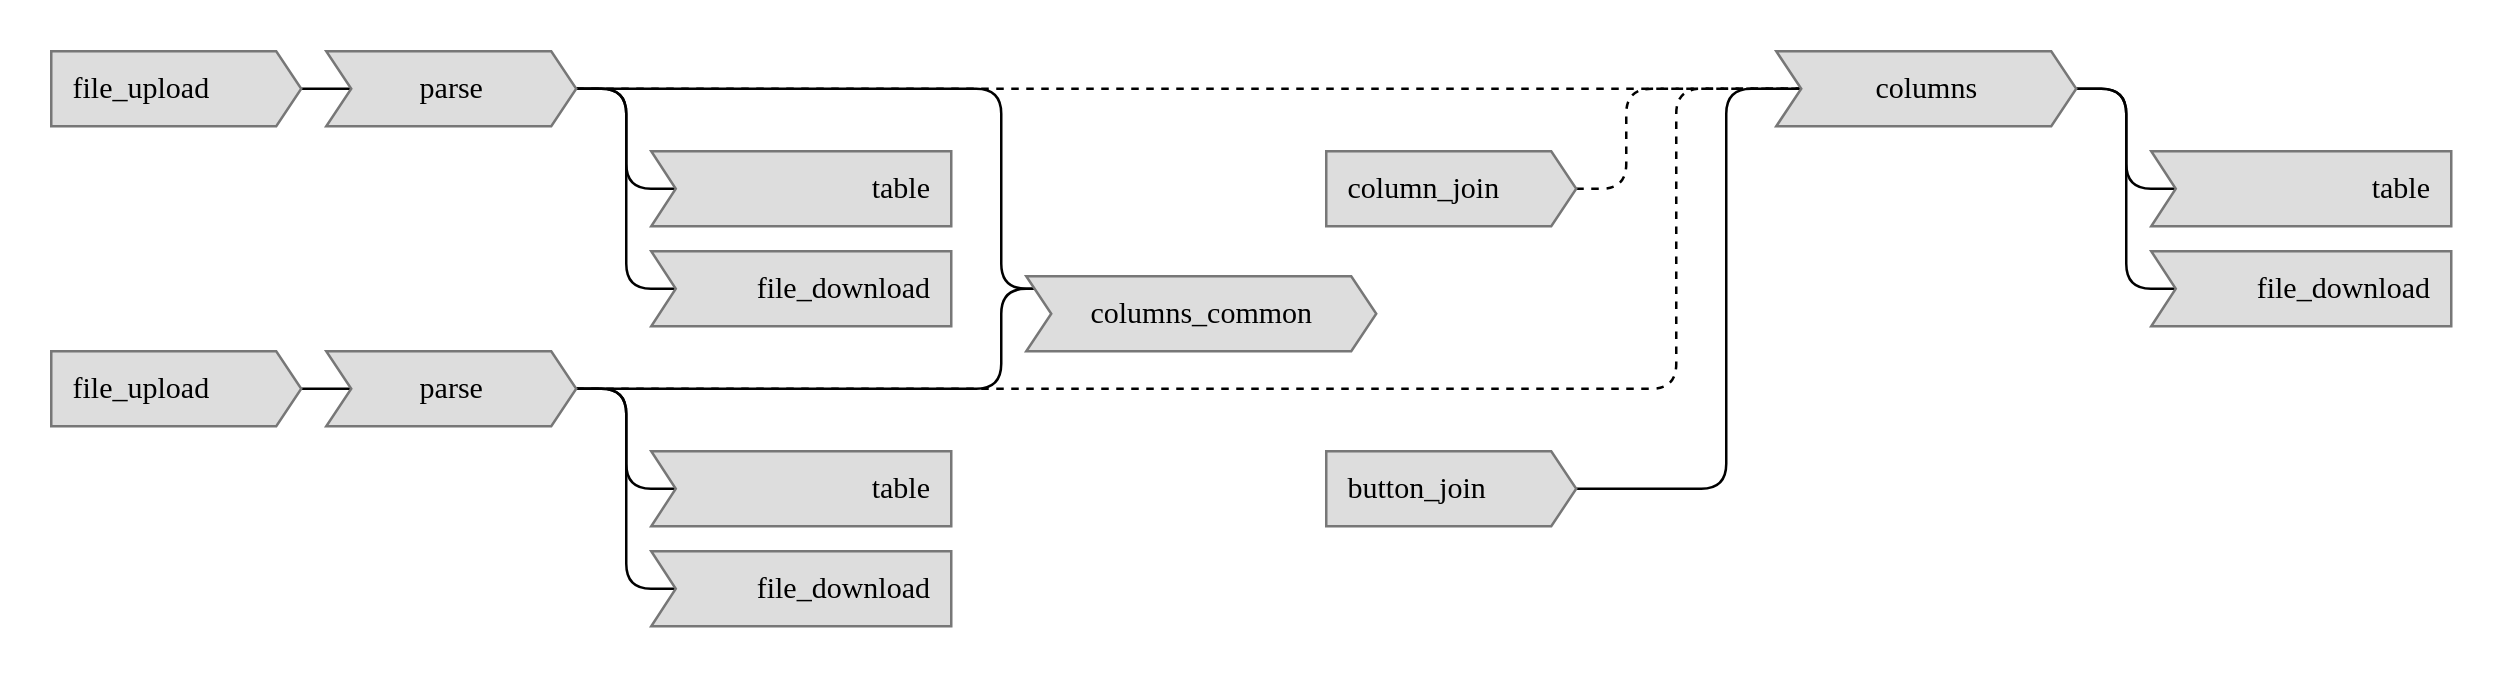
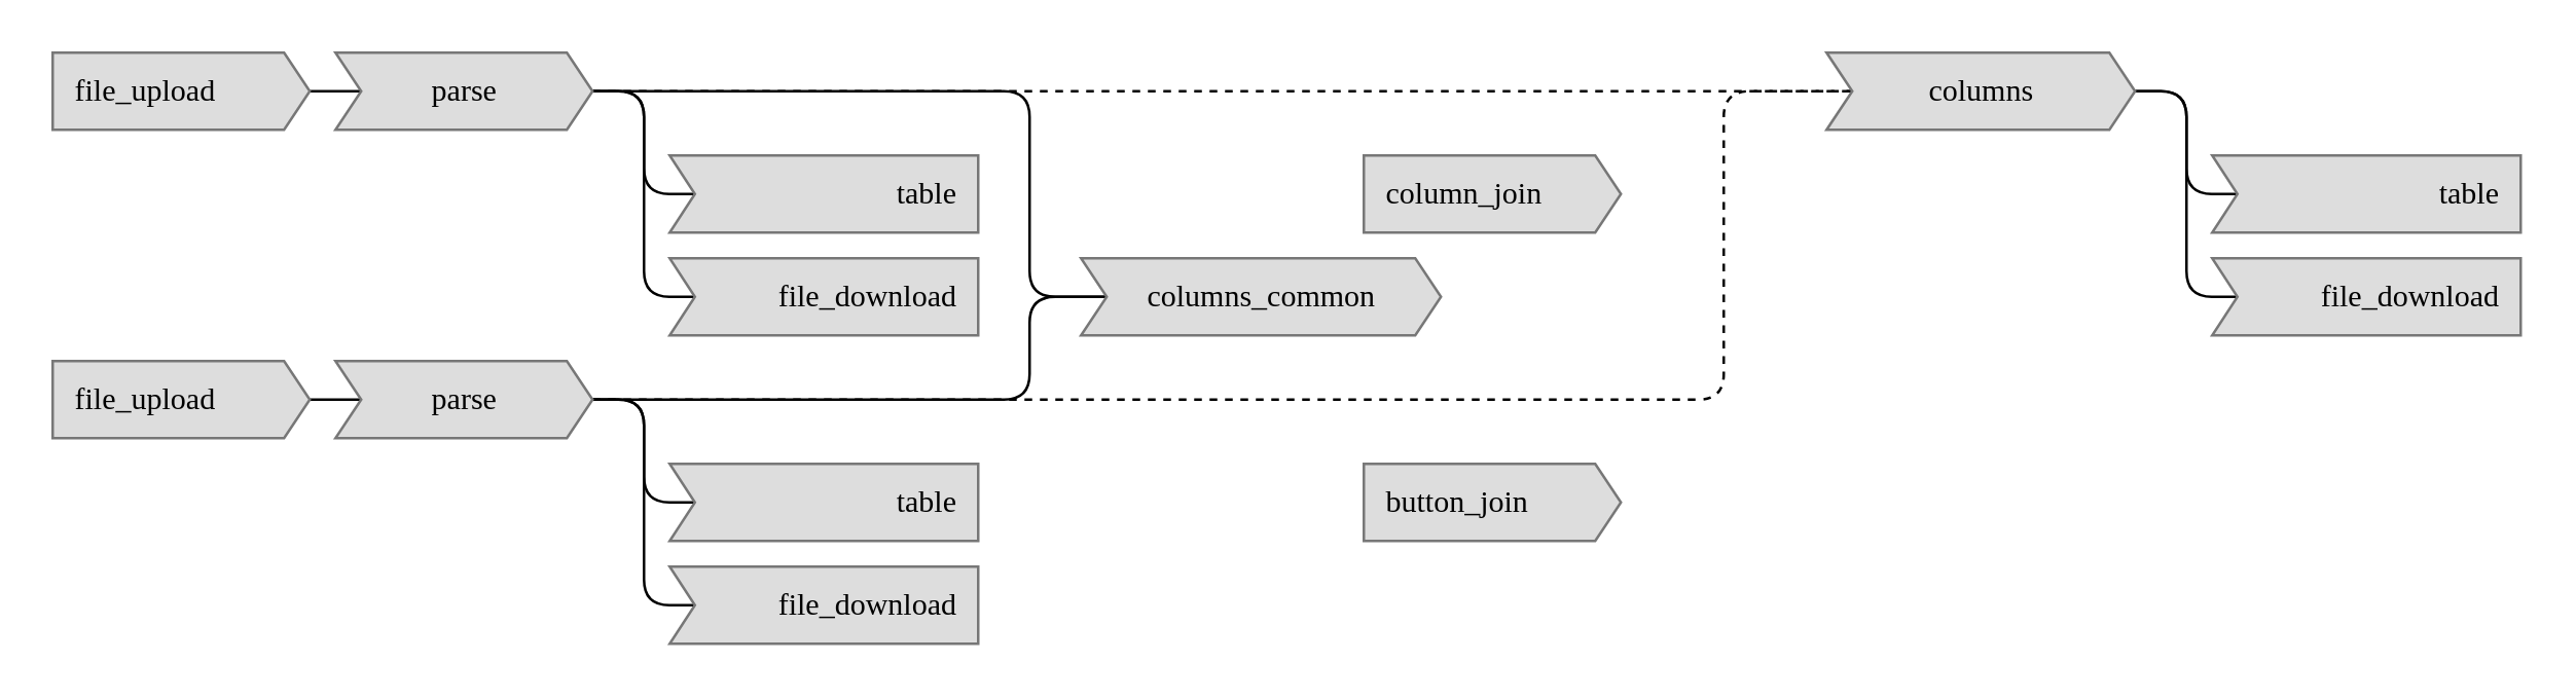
  <mxCell id="0" />
  <mxCell id="1" parent="0" />
  <mxCell id="2" style="edgeStyle=orthogonalEdgeStyle;orthogonalLoop=1;jettySize=auto;html=1;exitX=1;exitY=0.5;exitDx=0;exitDy=0;exitPerimeter=0;entryX=0;entryY=0.5;entryDx=9.81;entryDy=0;entryPerimeter=0;fontFamily=Roboto Mono;fontSource=https%3A%2F%2Ffonts.googleapis.com%2Fcss%3Ffamily%3DRoboto%2BMono;endArrow=none;endFill=0;spacingLeft=7;spacingRight=7;" edge="1" parent="1" source="26" target="7"><mxGeometry relative="1" as="geometry"><mxPoint x="240" y="35" as="sourcePoint" /><Array as="points"><mxPoint x="250" y="35" /><mxPoint x="250" y="75" /></Array></mxGeometry></mxCell>
  <mxCell id="3" style="edgeStyle=orthogonalEdgeStyle;rounded=1;orthogonalLoop=1;jettySize=auto;html=1;exitX=1;exitY=0.5;exitDx=0;exitDy=0;exitPerimeter=0;entryX=0;entryY=0.5;entryDx=9.81;entryDy=0;entryPerimeter=0;fontFamily=Roboto Mono;fontSource=https%3A%2F%2Ffonts.googleapis.com%2Fcss%3Ffamily%3DRoboto%2BMono;endArrow=none;endFill=0;spacingLeft=7;spacingRight=7;" edge="1" parent="1" source="26" target="6"><mxGeometry relative="1" as="geometry"><mxPoint x="240" y="35" as="sourcePoint" /><Array as="points"><mxPoint x="250" y="35" /><mxPoint x="250" y="115" /></Array></mxGeometry></mxCell>
  <mxCell id="4" style="edgeStyle=orthogonalEdgeStyle;rounded=1;orthogonalLoop=1;jettySize=auto;html=1;exitX=1;exitY=0.5;exitDx=0;exitDy=0;exitPerimeter=0;entryX=0;entryY=0.5;entryDx=10;entryDy=0;entryPerimeter=0;fontFamily=Roboto Mono;fontSource=https%3A%2F%2Ffonts.googleapis.com%2Fcss%3Ffamily%3DRoboto%2BMono;endArrow=none;endFill=0;" edge="1" parent="1" source="26" target="14"><mxGeometry relative="1" as="geometry"><mxPoint x="250" y="35" as="sourcePoint" /><Array as="points"><mxPoint x="400" y="35" /><mxPoint x="400" y="115" /></Array></mxGeometry></mxCell>
  <mxCell id="5" style="edgeStyle=orthogonalEdgeStyle;rounded=1;orthogonalLoop=1;jettySize=auto;html=1;exitX=1;exitY=0.5;exitDx=0;exitDy=0;exitPerimeter=0;fontFamily=Roboto Mono;fontSource=https%3A%2F%2Ffonts.googleapis.com%2Fcss%3Ffamily%3DRoboto%2BMono;endArrow=none;endFill=0;dashed=1;entryX=0;entryY=0.5;entryDx=10;entryDy=0;entryPerimeter=0;" edge="1" parent="1" source="26" target="21"><mxGeometry relative="1" as="geometry"><mxPoint x="590" y="35.333" as="targetPoint" /><mxPoint x="250" y="35" as="sourcePoint" /></mxGeometry></mxCell>
  <mxCell id="6" value="file_download" style="html=1;shadow=0;dashed=0;align=right;verticalAlign=middle;shape=mxgraph.arrows2.arrow;dy=0;dx=0;notch=9.81;fontFamily=Roboto Mono;fontSource=https%3A%2F%2Ffonts.googleapis.com%2Fcss%3Ffamily%3DRoboto%2BMono;strokeColor=#777777;fillColor=#dddddd;rounded=1;spacingRight=7;spacingLeft=7;" vertex="1" parent="1"><mxGeometry x="260" y="100" width="120" height="30" as="geometry" /></mxCell>
  <mxCell id="7" value="table" style="html=1;shadow=0;dashed=0;align=right;verticalAlign=middle;shape=mxgraph.arrows2.arrow;dy=0;dx=0;notch=9.81;fontFamily=Roboto Mono;fontSource=https%3A%2F%2Ffonts.googleapis.com%2Fcss%3Ffamily%3DRoboto%2BMono;strokeColor=#777777;fillColor=#dddddd;rounded=1;spacingBottom=0;spacingRight=7;spacingLeft=7;" vertex="1" parent="1"><mxGeometry x="260" y="60" width="120" height="30" as="geometry" /></mxCell>
  <mxCell id="8" style="edgeStyle=orthogonalEdgeStyle;orthogonalLoop=1;jettySize=auto;html=1;exitX=1;exitY=0.5;exitDx=0;exitDy=0;exitPerimeter=0;entryX=0;entryY=0.5;entryDx=9.81;entryDy=0;entryPerimeter=0;fontFamily=Roboto Mono;fontSource=https%3A%2F%2Ffonts.googleapis.com%2Fcss%3Ffamily%3DRoboto%2BMono;endArrow=none;endFill=0;spacingLeft=7;spacingRight=7;" edge="1" parent="1" source="29" target="13"><mxGeometry relative="1" as="geometry"><Array as="points"><mxPoint x="250" y="155" /><mxPoint x="250" y="195" /></Array><mxPoint x="240" y="155" as="sourcePoint" /></mxGeometry></mxCell>
  <mxCell id="9" style="edgeStyle=orthogonalEdgeStyle;rounded=1;orthogonalLoop=1;jettySize=auto;html=1;exitX=1;exitY=0.5;exitDx=0;exitDy=0;exitPerimeter=0;entryX=0;entryY=0.5;entryDx=9.81;entryDy=0;entryPerimeter=0;fontFamily=Roboto Mono;fontSource=https%3A%2F%2Ffonts.googleapis.com%2Fcss%3Ffamily%3DRoboto%2BMono;endArrow=none;endFill=0;spacingLeft=7;spacingRight=7;" edge="1" parent="1" source="29" target="12"><mxGeometry relative="1" as="geometry"><Array as="points"><mxPoint x="250" y="155" /><mxPoint x="250" y="235" /></Array><mxPoint x="240" y="155" as="sourcePoint" /></mxGeometry></mxCell>
  <mxCell id="10" style="edgeStyle=orthogonalEdgeStyle;rounded=1;orthogonalLoop=1;jettySize=auto;html=1;exitX=1;exitY=0.5;exitDx=0;exitDy=0;exitPerimeter=0;entryX=0;entryY=0.5;entryDx=10;entryDy=0;entryPerimeter=0;fontFamily=Roboto Mono;fontSource=https%3A%2F%2Ffonts.googleapis.com%2Fcss%3Ffamily%3DRoboto%2BMono;endArrow=none;endFill=0;" edge="1" parent="1" source="29" target="14"><mxGeometry relative="1" as="geometry"><mxPoint x="250" y="155" as="sourcePoint" /><Array as="points"><mxPoint x="400" y="155" /><mxPoint x="400" y="115" /></Array></mxGeometry></mxCell>
  <mxCell id="11" style="edgeStyle=orthogonalEdgeStyle;rounded=1;orthogonalLoop=1;jettySize=auto;html=1;exitX=1;exitY=0.5;exitDx=0;exitDy=0;exitPerimeter=0;entryX=0;entryY=0.5;entryDx=10;entryDy=0;entryPerimeter=0;fontFamily=Roboto Mono;fontSource=https%3A%2F%2Ffonts.googleapis.com%2Fcss%3Ffamily%3DRoboto%2BMono;endArrow=none;endFill=0;dashed=1;" edge="1" parent="1" source="29" target="21"><mxGeometry relative="1" as="geometry"><mxPoint x="250" y="155" as="sourcePoint" /><Array as="points"><mxPoint x="670" y="155" /><mxPoint x="670" y="35" /></Array></mxGeometry></mxCell>
  <mxCell id="12" value="file_download" style="html=1;shadow=0;dashed=0;align=right;verticalAlign=middle;shape=mxgraph.arrows2.arrow;dy=0;dx=0;notch=9.81;fontFamily=Roboto Mono;fontSource=https%3A%2F%2Ffonts.googleapis.com%2Fcss%3Ffamily%3DRoboto%2BMono;strokeColor=#777777;fillColor=#dddddd;rounded=1;spacingRight=7;spacingLeft=7;" vertex="1" parent="1"><mxGeometry x="260" y="220" width="120" height="30" as="geometry" /></mxCell>
  <mxCell id="13" value="table" style="html=1;shadow=0;dashed=0;align=right;verticalAlign=middle;shape=mxgraph.arrows2.arrow;dy=0;dx=0;notch=9.81;fontFamily=Roboto Mono;fontSource=https%3A%2F%2Ffonts.googleapis.com%2Fcss%3Ffamily%3DRoboto%2BMono;strokeColor=#777777;fillColor=#dddddd;rounded=1;spacingRight=7;spacingLeft=7;" vertex="1" parent="1"><mxGeometry x="260" y="180" width="120" height="30" as="geometry" /></mxCell>
- <mxCell id="14" value="&lt;font face=&quot;Roboto Mono&quot; data-font-src=&quot;https://fonts.googleapis.com/css?family=Roboto+Mono&quot;&gt;columns_common&lt;/font&gt;" style="html=1;shadow=0;dashed=0;align=center;verticalAlign=middle;shape=mxgraph.arrows2.arrow;dy=0;dx=10;notch=10;strokeColor=#777777;fillColor=#dddddd;rounded=1;spacingLeft=7;spacingRight=7;" vertex="1" parent="1"><mxGeometry x="410" y="110" width="140" height="30" as="geometry" /></mxCell>
- <mxCell id="15" style="edgeStyle=orthogonalEdgeStyle;rounded=1;orthogonalLoop=1;jettySize=auto;html=1;exitX=1;exitY=0.5;exitDx=0;exitDy=0;exitPerimeter=0;entryX=0;entryY=0.5;entryDx=10;entryDy=0;entryPerimeter=0;dashed=1;fontFamily=Roboto Mono;fontSource=https%3A%2F%2Ffonts.googleapis.com%2Fcss%3Ffamily%3DRoboto%2BMono;endArrow=none;endFill=0;" edge="1" parent="1" source="16" target="21"><mxGeometry relative="1" as="geometry"><Array as="points"><mxPoint x="650" y="75" /><mxPoint x="650" y="35" /></Array></mxGeometry></mxCell>
+ <mxCell id="14" value="&lt;font face=&quot;Roboto Mono&quot; data-font-src=&quot;https://fonts.googleapis.com/css?family=Roboto+Mono&quot;&gt;columns_common&lt;/font&gt;" style="html=1;shadow=0;dashed=0;align=center;verticalAlign=middle;shape=mxgraph.arrows2.arrow;dy=0;dx=10;notch=10;strokeColor=#777777;fillColor=#dddddd;rounded=1;spacingLeft=7;spacingRight=7;" vertex="1" parent="1"><mxGeometry x="420" y="100" width="140" height="30" as="geometry" /></mxCell>
  <mxCell id="16" value="&lt;font face=&quot;Roboto Mono&quot; data-font-src=&quot;https://fonts.googleapis.com/css?family=Roboto+Mono&quot;&gt;column_join&lt;/font&gt;" style="html=1;shadow=0;dashed=0;align=left;verticalAlign=middle;shape=mxgraph.arrows2.arrow;dy=0;dx=10;notch=0;rotation=0;fillColor=#dddddd;strokeColor=#777777;rounded=1;spacingLeft=7;spacingRight=7;" vertex="1" parent="1"><mxGeometry x="530" y="60" width="100" height="30" as="geometry" /></mxCell>
- <mxCell id="17" style="edgeStyle=orthogonalEdgeStyle;rounded=1;orthogonalLoop=1;jettySize=auto;html=1;exitX=1;exitY=0.5;exitDx=0;exitDy=0;exitPerimeter=0;entryX=0;entryY=0.5;entryDx=10;entryDy=0;entryPerimeter=0;fontFamily=Roboto Mono;fontSource=https%3A%2F%2Ffonts.googleapis.com%2Fcss%3Ffamily%3DRoboto%2BMono;endArrow=none;endFill=0;" edge="1" parent="1" source="18" target="21"><mxGeometry relative="1" as="geometry"><Array as="points"><mxPoint x="690" y="195" /><mxPoint x="690" y="35" /></Array></mxGeometry></mxCell>
  <mxCell id="18" value="&lt;font face=&quot;Roboto Mono&quot; data-font-src=&quot;https://fonts.googleapis.com/css?family=Roboto+Mono&quot;&gt;button_join&lt;/font&gt;" style="html=1;shadow=0;dashed=0;align=left;verticalAlign=middle;shape=mxgraph.arrows2.arrow;dy=0;dx=10;notch=0;rotation=0;fillColor=#dddddd;strokeColor=#777777;rounded=1;spacingLeft=7;spacingRight=7;" vertex="1" parent="1"><mxGeometry x="530" y="180" width="100" height="30" as="geometry" /></mxCell>
  <mxCell id="19" style="edgeStyle=orthogonalEdgeStyle;orthogonalLoop=1;jettySize=auto;html=1;exitX=1;exitY=0.5;exitDx=0;exitDy=0;exitPerimeter=0;entryX=0;entryY=0.5;entryDx=9.81;entryDy=0;entryPerimeter=0;fontFamily=Roboto Mono;fontSource=https%3A%2F%2Ffonts.googleapis.com%2Fcss%3Ffamily%3DRoboto%2BMono;endArrow=none;endFill=0;spacingLeft=7;spacingRight=7;" edge="1" parent="1" source="21" target="23"><mxGeometry relative="1" as="geometry"><Array as="points"><mxPoint x="850" y="35" /><mxPoint x="850" y="75" /></Array></mxGeometry></mxCell>
  <mxCell id="20" style="edgeStyle=orthogonalEdgeStyle;rounded=1;orthogonalLoop=1;jettySize=auto;html=1;exitX=1;exitY=0.5;exitDx=0;exitDy=0;exitPerimeter=0;entryX=0;entryY=0.5;entryDx=9.81;entryDy=0;entryPerimeter=0;fontFamily=Roboto Mono;fontSource=https%3A%2F%2Ffonts.googleapis.com%2Fcss%3Ffamily%3DRoboto%2BMono;endArrow=none;endFill=0;spacingLeft=7;spacingRight=7;" edge="1" parent="1" source="21" target="22"><mxGeometry relative="1" as="geometry"><Array as="points"><mxPoint x="850" y="35" /><mxPoint x="850" y="115" /></Array></mxGeometry></mxCell>
  <mxCell id="21" value="&lt;font face=&quot;Roboto Mono&quot; data-font-src=&quot;https://fonts.googleapis.com/css?family=Roboto+Mono&quot;&gt;columns&lt;/font&gt;" style="html=1;shadow=0;dashed=0;align=center;verticalAlign=middle;shape=mxgraph.arrows2.arrow;dy=0;dx=10;notch=10;strokeColor=#777777;fillColor=#dddddd;rounded=1;spacingLeft=7;spacingRight=7;" vertex="1" parent="1"><mxGeometry x="710" y="20" width="120" height="30" as="geometry" /></mxCell>
  <mxCell id="22" value="file_download" style="html=1;shadow=0;dashed=0;align=right;verticalAlign=middle;shape=mxgraph.arrows2.arrow;dy=0;dx=0;notch=9.81;fontFamily=Roboto Mono;fontSource=https%3A%2F%2Ffonts.googleapis.com%2Fcss%3Ffamily%3DRoboto%2BMono;strokeColor=#777777;fillColor=#dddddd;rounded=1;spacingRight=7;spacingLeft=7;" vertex="1" parent="1"><mxGeometry x="860" y="100" width="120" height="30" as="geometry" /></mxCell>
  <mxCell id="23" value="table" style="html=1;shadow=0;dashed=0;align=right;verticalAlign=middle;shape=mxgraph.arrows2.arrow;dy=0;dx=0;notch=9.81;fontFamily=Roboto Mono;fontSource=https%3A%2F%2Ffonts.googleapis.com%2Fcss%3Ffamily%3DRoboto%2BMono;strokeColor=#777777;fillColor=#dddddd;rounded=1;spacingRight=7;spacingLeft=7;" vertex="1" parent="1"><mxGeometry x="860" y="60" width="120" height="30" as="geometry" /></mxCell>
  <mxCell id="24" style="edgeStyle=orthogonalEdgeStyle;rounded=1;orthogonalLoop=1;jettySize=auto;html=1;exitX=1;exitY=0.5;exitDx=0;exitDy=0;exitPerimeter=0;entryX=0;entryY=0.5;entryDx=10;entryDy=0;entryPerimeter=0;fontFamily=Roboto Mono;fontSource=https%3A%2F%2Ffonts.googleapis.com%2Fcss%3Ffamily%3DRoboto%2BMono;endArrow=none;endFill=0;" edge="1" parent="1" source="25" target="26"><mxGeometry relative="1" as="geometry" /></mxCell>
  <mxCell id="25" value="&lt;font face=&quot;Roboto Mono&quot; data-font-src=&quot;https://fonts.googleapis.com/css?family=Roboto+Mono&quot;&gt;file_upload&lt;/font&gt;" style="html=1;shadow=0;dashed=0;align=left;verticalAlign=middle;shape=mxgraph.arrows2.arrow;dy=0;dx=10;notch=0;rotation=0;fillColor=#dddddd;strokeColor=#777777;rounded=1;spacingLeft=7;spacingRight=7;" vertex="1" parent="1"><mxGeometry x="20" y="20" width="100" height="30" as="geometry" /></mxCell>
  <mxCell id="26" value="&lt;font face=&quot;Roboto Mono&quot; data-font-src=&quot;https://fonts.googleapis.com/css?family=Roboto+Mono&quot;&gt;parse&lt;/font&gt;" style="html=1;shadow=0;dashed=0;align=center;verticalAlign=middle;shape=mxgraph.arrows2.arrow;dy=0;dx=10;notch=10;strokeColor=#777777;fillColor=#dddddd;rounded=1;spacingLeft=7;spacingRight=7;" vertex="1" parent="1"><mxGeometry x="130" y="20" width="100" height="30" as="geometry" /></mxCell>
  <mxCell id="27" style="edgeStyle=orthogonalEdgeStyle;rounded=1;orthogonalLoop=1;jettySize=auto;html=1;exitX=1;exitY=0.5;exitDx=0;exitDy=0;exitPerimeter=0;entryX=0;entryY=0.5;entryDx=10;entryDy=0;entryPerimeter=0;fontFamily=Roboto Mono;fontSource=https%3A%2F%2Ffonts.googleapis.com%2Fcss%3Ffamily%3DRoboto%2BMono;endArrow=none;endFill=0;" edge="1" parent="1" source="28" target="29"><mxGeometry relative="1" as="geometry" /></mxCell>
  <mxCell id="28" value="&lt;font face=&quot;Roboto Mono&quot; data-font-src=&quot;https://fonts.googleapis.com/css?family=Roboto+Mono&quot;&gt;file_upload&lt;/font&gt;" style="html=1;shadow=0;dashed=0;align=left;verticalAlign=middle;shape=mxgraph.arrows2.arrow;dy=0;dx=10;notch=0;rotation=0;fillColor=#dddddd;strokeColor=#777777;rounded=1;spacingLeft=7;spacingRight=7;" vertex="1" parent="1"><mxGeometry x="20" y="140" width="100" height="30" as="geometry" /></mxCell>
  <mxCell id="29" value="&lt;font face=&quot;Roboto Mono&quot; data-font-src=&quot;https://fonts.googleapis.com/css?family=Roboto+Mono&quot;&gt;parse&lt;/font&gt;" style="html=1;shadow=0;dashed=0;align=center;verticalAlign=middle;shape=mxgraph.arrows2.arrow;dy=0;dx=10;notch=10;strokeColor=#777777;fillColor=#dddddd;rounded=1;spacingLeft=7;spacingRight=7;" vertex="1" parent="1"><mxGeometry x="130" y="140" width="100" height="30" as="geometry" /></mxCell>
